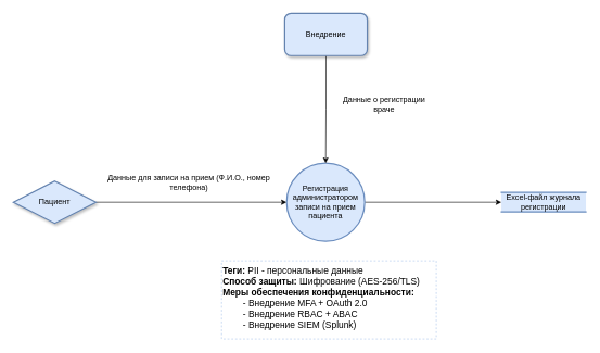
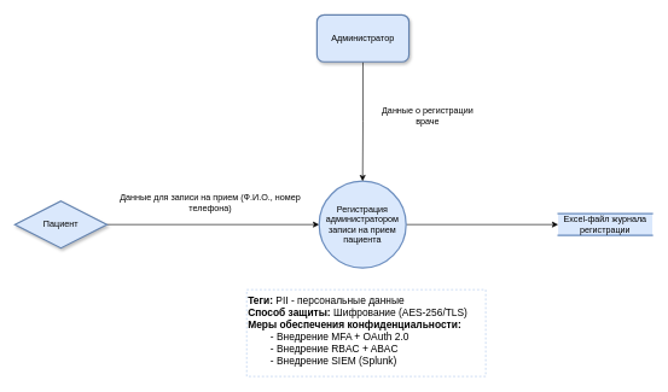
  <mxCell id="0" />
  <mxCell id="1" parent="0" />
  <mxCell id="2" style="edgeStyle=orthogonalEdgeStyle;rounded=0;orthogonalLoop=1;jettySize=auto;html=1;exitX=1;exitY=0.5;exitDx=0;exitDy=0;" parent="1" source="3" target="5" edge="1"><mxGeometry relative="1" as="geometry" /></mxCell>
  <mxCell id="3" value="Пациент" style="rhombus;html=1;dashed=0;whiteSpace=wrap;fillColor=#dae8fc;strokeColor=light-dark(#6483af, #334a6c);strokeWidth=2;shadow=1;" parent="1" vertex="1"><mxGeometry x="20" y="277.5" width="127" height="65" as="geometry" /></mxCell>
  <mxCell id="4" style="edgeStyle=orthogonalEdgeStyle;rounded=0;orthogonalLoop=1;jettySize=auto;html=1;exitX=1;exitY=0.5;exitDx=0;exitDy=0;" parent="1" source="5" target="6" edge="1"><mxGeometry relative="1" as="geometry" /></mxCell>
  <mxCell id="5" value="Регистрация администратором записи на прием пациента" style="shape=ellipse;html=1;dashed=0;whiteSpace=wrap;aspect=fixed;perimeter=ellipsePerimeter;fillColor=#dae8fc;strokeColor=#6c8ebf;strokeWidth=2;" parent="1" vertex="1"><mxGeometry x="440" y="250" width="120" height="120" as="geometry" /></mxCell>
  <mxCell id="6" value="Excel-файл журнала регистрации" style="html=1;dashed=0;whiteSpace=wrap;shape=partialRectangle;right=0;left=0;fillColor=#dae8fc;strokeColor=#6c8ebf;strokeWidth=2;" parent="1" vertex="1"><mxGeometry x="770" y="295" width="130" height="30" as="geometry" /></mxCell>
  <mxCell id="7" value="Данные для записи на прием (Ф.И.О., номер телефона)" style="text;html=1;align=center;verticalAlign=middle;whiteSpace=wrap;rounded=0;" parent="1" vertex="1"><mxGeometry x="160" y="260" width="260" height="40" as="geometry" /></mxCell>
  <mxCell id="8" style="edgeStyle=orthogonalEdgeStyle;rounded=0;orthogonalLoop=1;jettySize=auto;html=1;entryX=0.5;entryY=0;entryDx=0;entryDy=0;" parent="1" source="9" target="5" edge="1"><mxGeometry relative="1" as="geometry" /></mxCell>
- <mxCell id="9" value="Внедрение" style="html=1;dashed=0;whiteSpace=wrap;rounded=1;fillColor=#dae8fc;strokeColor=light-dark(#6483af, #334a6c);strokeWidth=2;shadow=1;" parent="1" vertex="1"><mxGeometry x="437" y="20" width="127" height="65" as="geometry" /></mxCell>
+ <mxCell id="9" value="Администратор" style="html=1;dashed=0;whiteSpace=wrap;rounded=1;fillColor=#dae8fc;strokeColor=light-dark(#6483af, #334a6c);strokeWidth=2;shadow=1;" parent="1" vertex="1"><mxGeometry x="437" y="20" width="127" height="65" as="geometry" /></mxCell>
  <mxCell id="10" value="Данные о регистрации враче" style="text;html=1;align=center;verticalAlign=middle;whiteSpace=wrap;rounded=0;" parent="1" vertex="1"><mxGeometry x="510" y="140" width="160" height="40" as="geometry" /></mxCell>
  <mxCell id="11" value="&lt;div&gt;&lt;b&gt;Теги:&lt;/b&gt; PII - персональные данные&lt;/div&gt;&lt;div&gt;&lt;b&gt;Способ защиты:&lt;/b&gt; Шифрование (AES-256/TLS)&lt;/div&gt;&lt;div&gt;&lt;b&gt;Меры обеспечения конфиденциальности:&lt;/b&gt;&lt;/div&gt;&lt;div&gt;&lt;span style=&quot;font-weight: bold; white-space: pre;&quot;&gt;&#09;&lt;/span&gt;- Внедрение MFA + OAuth 2.0&lt;br&gt;&lt;/div&gt;&lt;div&gt;&lt;span style=&quot;white-space: pre;&quot;&gt;&#09;&lt;/span&gt;-&amp;nbsp;&lt;span style=&quot;background-color: transparent; color: light-dark(rgb(0, 0, 0), rgb(255, 255, 255));&quot;&gt;Внедрение&lt;/span&gt;&lt;span style=&quot;background-color: transparent; color: light-dark(rgb(0, 0, 0), rgb(255, 255, 255));&quot;&gt;&amp;nbsp;&lt;/span&gt;&lt;span style=&quot;background-color: transparent; color: light-dark(rgb(0, 0, 0), rgb(255, 255, 255));&quot;&gt;RBAC + ABAC&lt;/span&gt;&lt;/div&gt;&lt;div&gt;&lt;span style=&quot;white-space: pre;&quot;&gt;&#09;&lt;/span&gt;- Внедрение SIEM (Splunk)&lt;br&gt;&lt;/div&gt;&lt;div&gt;&lt;br&gt;&lt;/div&gt;" style="text;html=1;align=left;verticalAlign=top;whiteSpace=wrap;rounded=0;textShadow=0;labelBorderColor=none;labelBackgroundColor=none;fontSize=14;dashed=1;strokeColor=#A9C4EB;" vertex="1" parent="1"><mxGeometry x="340" y="400" width="330" height="120" as="geometry" /></mxCell>
